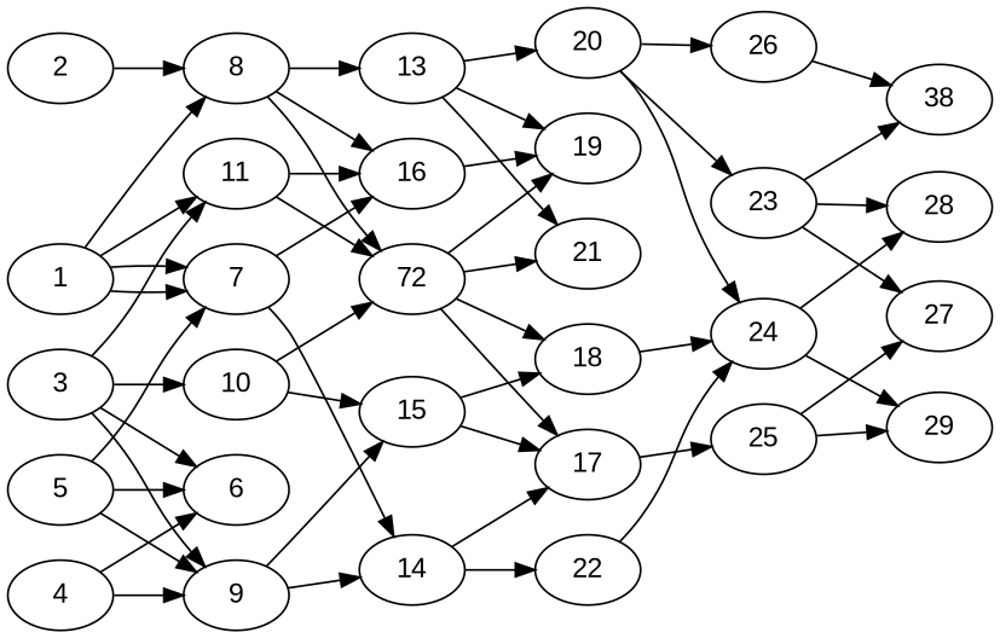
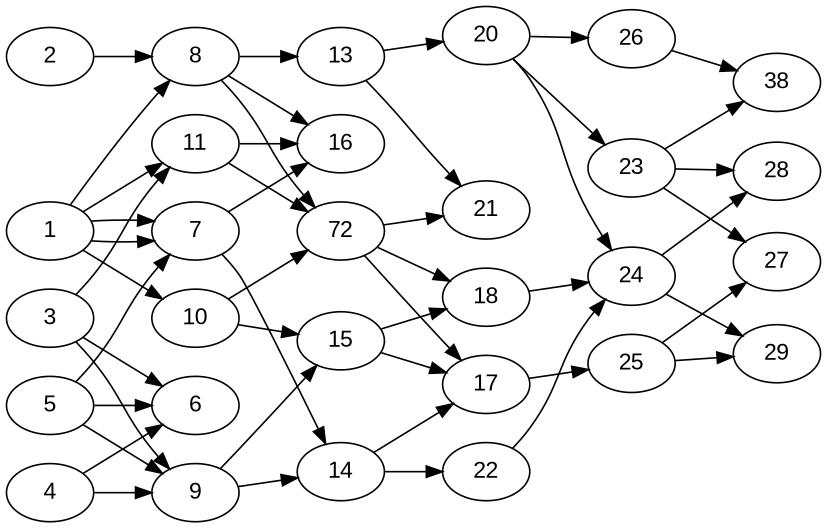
  digraph {
    fontname="Liberation Sans"
    rankdir=LR
    node [alpha=0.15 compute_size=231928233984 fontname="Liberation Sans" result_size=0]
    edge [fontname="Liberation Sans"]
    1 [compute_size=15946294204 ram=36246656 result_size=29696 trans_size=116143]
    7 [alpha=0.18 ram=51619376 result_size=13312 trans_size=101246]
    8 [alpha=0.08 compute_size=3039283200 ram=41106368 result_size=1024 trans_size=857147]
    11 [alpha=0.07 compute_size=8589934592 ram=16147280 result_size=70656 trans_size=592318]
    14 [compute_size=2092662784 ram=38356544 result_size=70656 trans_size=510478]
    16 [alpha=0.17 compute_size=133271912448 ram=7786928 result_size=74752 trans_size=435991]
    n7 [alpha=0.02 compute_size=21193519104 label=72 ram=45921728 result_size=54272 trans_size=589729]
    13 [alpha=0.00 compute_size=30442604544 ram=45207344 result_size=54272 trans_size=658653]
    17 [alpha=0.08 compute_size=1073741824000 ram=3020672 result_size=1024 trans_size=264383]
    22 [alpha=0.09 compute_size=368293445632 ram=31147760 result_size=9216 trans_size=328096]
-   19 [alpha=0.09 compute_size=10904449024 ram=51578192 trans_size=887262]
    18 [compute_size=12810936320 ram=660512 result_size=9216 trans_size=840268]
    21 [alpha=0.14 compute_size=24280066048 ram=30811952 trans_size=1015361]
    20 [alpha=0.03 compute_size=305256159549 ram=31458224 result_size=13312 trans_size=36318]
    2 [alpha=0.05 compute_size=7366041600 ram=38061920 result_size=1024 trans_size=818881]
    3 [alpha=0.03 compute_size=4854579200 ram=2624672 result_size=1024 trans_size=658909]
    6 [alpha=0.01 compute_size=134217728000 ram=15017888 trans_size=734867]
    9 [alpha=0.02 compute_size=68719476736 ram=4066112 result_size=74752 trans_size=123720]
    10 [alpha=0.14 compute_size=1933819904 ram=4923056 result_size=70656 trans_size=956634]
    15 [alpha=0.07 compute_size=2795065344 ram=37198640 result_size=29696 trans_size=906763]
    4 [alpha=0.16 compute_size=5118955520 ram=36218144 result_size=9216 trans_size=997618]
    5 [alpha=0.09 ram=29890064 result_size=13312 trans_size=871629]
    25 [alpha=0.11 compute_size=248645314149 ram=16362704 result_size=13312 trans_size=879909]
    24 [alpha=0.06 compute_size=822682877219 ram=6201344 result_size=54272 trans_size=873611]
    23 [compute_size=625615496180 ram=11070560 result_size=9216 trans_size=319465]
    26 [alpha=0.19 compute_size=1073741824000 ram=20496944 result_size=1024 trans_size=469174]
    27 [alpha=0.06 compute_size=9788313600 ram=30252800 trans_size=32449]
    29 [alpha=0.03 compute_size=695904501760 ram=31437632 trans_size=124072]
    28 [alpha=0.07 compute_size=391536387898 ram=1761392 trans_size=466713]
    n30 [alpha=0.14 compute_size=134217728000 label=38 ram=22931552 trans_size=654593]
    1 -> 7
    1 -> 7
    1 -> 8
    1 -> 11
    7 -> 14
    7 -> 16
    8 -> 16
    8 -> n7
    8 -> 13
    11 -> 16
    11 -> n7
    14 -> 17
    14 -> 22
-   16 -> 19
    n7 -> 17
-   n7 -> 19
    n7 -> 18
    n7 -> 21
-   13 -> 19
    13 -> 21
    13 -> 20
    17 -> 25
    22 -> 24
    18 -> 24
    20 -> 24
    20 -> 23
    20 -> 26
    2 -> 8
    3 -> 11
    3 -> 6
    3 -> 9
-   3 -> 10
+   1 -> 10
    9 -> 14
    9 -> 15
    10 -> n7
    10 -> 15
    15 -> 17
    15 -> 18
    4 -> 6
    4 -> 9
    5 -> 7
    5 -> 6
    5 -> 9
    25 -> 27
    25 -> 29
    24 -> 29
    24 -> 28
    23 -> 27
    23 -> 28
    23 -> n30
    26 -> n30
  }
